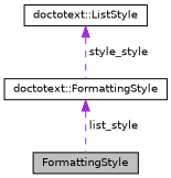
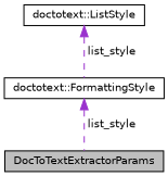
  digraph {
    node [color=black fillcolor=white fontname=Helvetica fontsize=10 shape=record style=filled]
    edge [color=darkorchid3 dir=back fontname=Helvetica fontsize=10 labelfontname=Helvetica labelfontsize=10 style=dashed]
-   n1 [fillcolor=grey75 fontcolor=black height=0.2 label=FormattingStyle width=0.4]
+   n1 [fillcolor=grey75 fontcolor=black height=0.2 label=DocToTextExtractorParams width=0.4]
    n2 [height=0.2 label="doctotext::FormattingStyle" width=0.4]
    n3 [height=0.2 label="doctotext::ListStyle" width=0.4]
    n2 -> n1 [label=" list_style"]
-   n3 -> n2 [label=" style_style"]
+   n3 -> n2 [label=" list_style"]
  }
